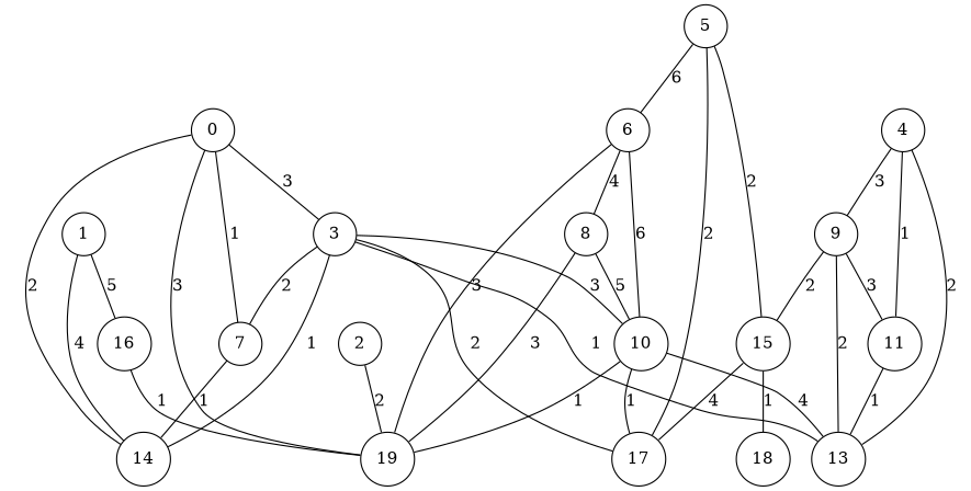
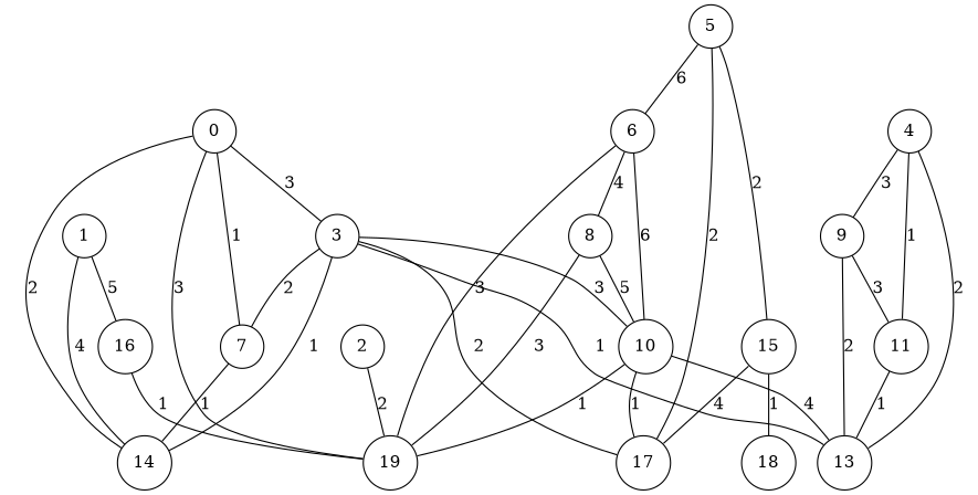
  graph {
    node [shape=circle]
    0
    3
    19
    7
    14
    10
    17
    13
    1
    16
    2
    4
    9
    11
    15
    18
    5
    6
    8
    0 -- 3 [label=3]
    0 -- 19 [label=3]
    0 -- 7 [label=1]
    0 -- 14 [label=2]
    3 -- 7 [label=2]
    3 -- 14 [label=1]
    3 -- 10 [label=3]
    3 -- 17 [label=2]
    3 -- 13 [label=1]
    7 -- 14 [label=1]
    10 -- 19 [label=1]
    10 -- 17 [label=1]
    10 -- 13 [label=4]
    1 -- 14 [label=4]
    1 -- 16 [label=5]
    16 -- 19 [label=1]
    2 -- 19 [label=2]
    4 -- 13 [label=2]
    4 -- 9 [label=3]
    4 -- 11 [label=1]
    9 -- 13 [label=2]
    9 -- 11 [label=3]
-   9 -- 15 [label=2]
    11 -- 13 [label=1]
    15 -- 17 [label=4]
    15 -- 18 [label=1]
    5 -- 17 [label=2]
    5 -- 15 [label=2]
    5 -- 6 [label=6]
    6 -- 19 [label=3]
    6 -- 10 [label=6]
    6 -- 8 [label=4]
    8 -- 19 [label=3]
    8 -- 10 [label=5]
  }
